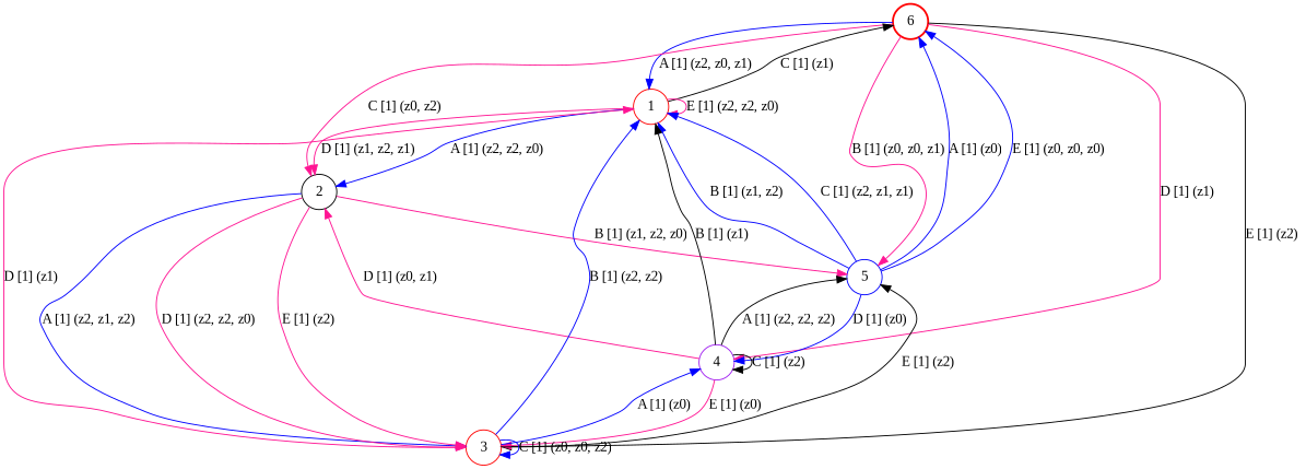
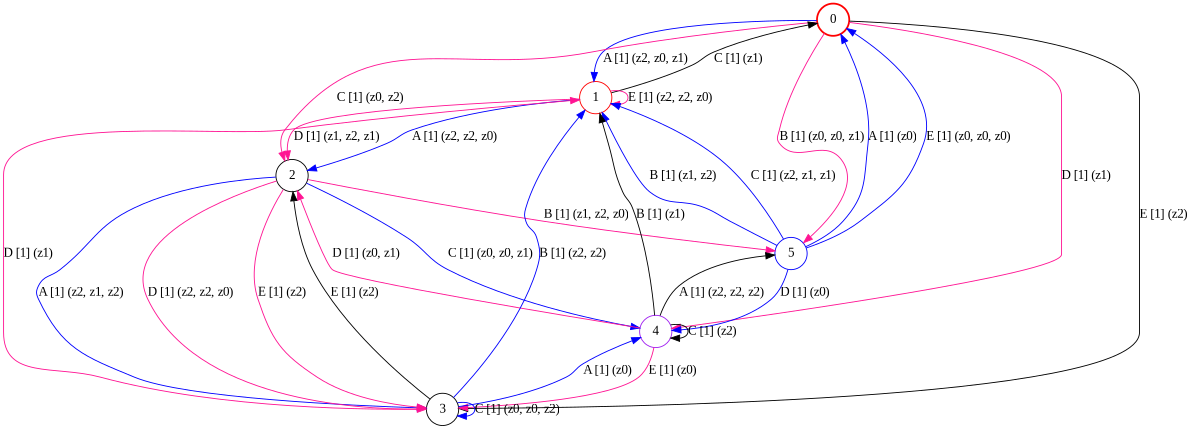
  digraph {
    fontname="Liberation Serif"
    node [color=red fontname="Liberation Serif" shape=circle]
    edge [color=blue fontname="Liberation Serif"]
-   0 [style=bold label=6]
+   0 [style=bold]
    1
    5 [color=blue]
    2 [color=black]
    4 [color=purple]
-   3
+   3 [color=black]
    0 -> 1 [label="A [1] (z2, z0, z1) "]
    0 -> 5 [color=deeppink label="B [1] (z0, z0, z1) "]
    0 -> 2 [color=deeppink label="C [1] (z0, z2) "]
    0 -> 4 [color=deeppink label="D [1] (z1) "]
    0 -> 3 [color=black label="E [1] (z2) "]
    1 -> 0 [color=black label="C [1] (z1) "]
    1 -> 1 [color=deeppink label="E [1] (z2, z2, z0) "]
    1 -> 2 [label="A [1] (z2, z2, z0) "]
    1 -> 2 [color=deeppink label="D [1] (z1, z2, z1) "]
    5 -> 0 [label="A [1] (z0) "]
    5 -> 0 [label="E [1] (z0, z0, z0) "]
    5 -> 1 [label="B [1] (z1, z2) "]
    5 -> 1 [label="C [1] (z2, z1, z1) "]
    5 -> 4 [label="D [1] (z0) "]
    2 -> 5 [color=deeppink label="B [1] (z1, z2, z0) "]
+   2 -> 4 [label="C [1] (z0, z0, z1) "]
    2 -> 3 [label="A [1] (z2, z1, z2) "]
    2 -> 3 [color=deeppink label="D [1] (z2, z2, z0) "]
    2 -> 3 [color=deeppink label="E [1] (z2) "]
    4 -> 1 [color=black label="B [1] (z1) "]
    4 -> 5 [color=black label="A [1] (z2, z2, z2) "]
    4 -> 2 [color=deeppink label="D [1] (z0, z1) "]
    4 -> 4 [color=black label="C [1] (z2) "]
    4 -> 3 [color=deeppink label="E [1] (z0) "]
    3 -> 1 [label="B [1] (z2, z2) "]
    3 -> 1 [color=deeppink label="D [1] (z1) "]
-   3 -> 5 [color=black label="E [1] (z2) "]
+   3 -> 2 [color=black label="E [1] (z2) "]
    3 -> 4 [label="A [1] (z0) "]
    3 -> 3 [label="C [1] (z0, z0, z2) "]
  }
